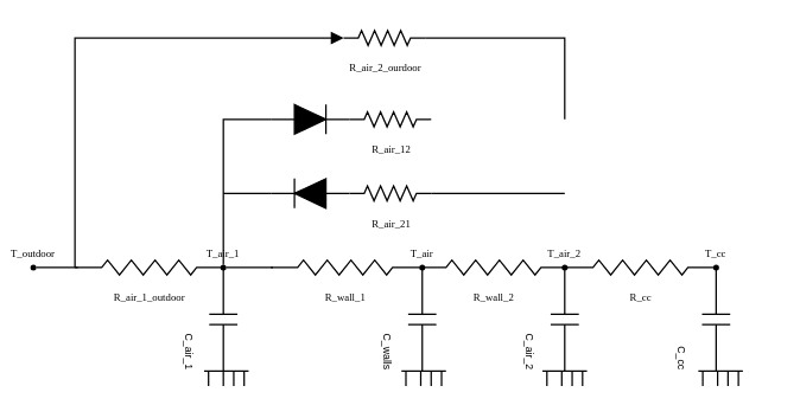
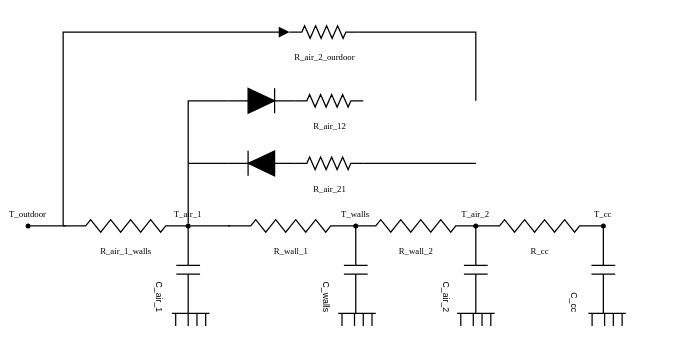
  <mxCell id="0" />
  <mxCell id="1" parent="0" />
  <mxCell id="2" value="" style="group" vertex="1" connectable="0" parent="1"><mxGeometry x="20" y="20" width="480" height="240" as="geometry" /></mxCell>
  <mxCell id="3" value="" style="group" vertex="1" connectable="0" parent="2"><mxGeometry y="150" width="182" height="90" as="geometry" /></mxCell>
  <mxCell id="4" value="&lt;font style=&quot;font-size: 7px&quot;&gt;T_air_1&lt;/font&gt;" style="ellipse;whiteSpace=wrap;html=1;rounded=1;shadow=0;comic=0;labelBackgroundColor=none;strokeColor=none;strokeWidth=2;fillColor=#000000;fontFamily=Verdana;fontSize=12;align=center;labelPosition=center;verticalLabelPosition=top;verticalAlign=bottom;" parent="3" vertex="1"><mxGeometry x="128" y="8" width="4" height="4" as="geometry" /></mxCell>
  <mxCell id="5" style="edgeStyle=orthogonalEdgeStyle;rounded=0;html=1;labelBackgroundColor=none;startArrow=none;startFill=0;startSize=5;endArrow=none;endFill=0;endSize=5;jettySize=auto;orthogonalLoop=1;strokeWidth=1;fontFamily=Verdana;fontSize=12;entryX=0;entryY=0.5;entryDx=0;entryDy=0;entryPerimeter=0;" edge="1" parent="3" source="6"><mxGeometry relative="1" as="geometry"><mxPoint y="10" as="sourcePoint" /><mxPoint x="32" y="10" as="targetPoint" /></mxGeometry></mxCell>
  <mxCell id="6" value="&lt;font style=&quot;font-size: 7px&quot;&gt;T_outdoor&lt;/font&gt;" style="ellipse;whiteSpace=wrap;html=1;rounded=1;shadow=0;comic=0;labelBackgroundColor=none;strokeColor=none;strokeWidth=2;fillColor=#000000;fontFamily=Verdana;fontSize=12;align=center;labelPosition=center;verticalLabelPosition=top;verticalAlign=bottom;" vertex="1" parent="3"><mxGeometry y="8" width="4" height="4" as="geometry" /></mxCell>
  <mxCell id="7" style="edgeStyle=orthogonalEdgeStyle;rounded=0;html=1;labelBackgroundColor=none;startArrow=none;startFill=0;startSize=5;endArrow=none;endFill=0;endSize=5;jettySize=auto;orthogonalLoop=1;strokeWidth=1;fontFamily=Verdana;fontSize=12;entryX=0;entryY=0.5;entryDx=0;entryDy=0;entryPerimeter=0;" edge="1" parent="3" target="6"><mxGeometry relative="1" as="geometry"><mxPoint y="10.0" as="sourcePoint" /><mxPoint x="32" y="10.0" as="targetPoint" /></mxGeometry></mxCell>
  <mxCell id="8" value="&lt;font style=&quot;font-size: 7px ; line-height: 80%&quot;&gt;C_air_1&lt;/font&gt;" style="pointerEvents=1;verticalLabelPosition=bottom;shadow=0;dashed=0;align=right;html=1;verticalAlign=top;shape=mxgraph.electrical.capacitors.capacitor_1;rotation=90;fontSize=10;strokeWidth=1;" vertex="1" parent="3"><mxGeometry x="95" y="35.5" width="70" height="19" as="geometry" /></mxCell>
  <mxCell id="9" value="" style="group" vertex="1" connectable="0" parent="3"><mxGeometry x="117" y="80" width="30" height="10" as="geometry" /></mxCell>
  <mxCell id="10" value="" style="endArrow=none;html=1;fontSize=10;" edge="1" parent="9"><mxGeometry width="50" height="50" relative="1" as="geometry"><mxPoint as="sourcePoint" /><mxPoint x="30" as="targetPoint" /></mxGeometry></mxCell>
  <mxCell id="11" value="" style="endArrow=none;html=1;fontSize=10;" edge="1" parent="9"><mxGeometry width="50" height="50" relative="1" as="geometry"><mxPoint x="13" y="10" as="sourcePoint" /><mxPoint x="13" as="targetPoint" /></mxGeometry></mxCell>
  <mxCell id="12" value="" style="endArrow=none;html=1;fontSize=10;" edge="1" parent="9"><mxGeometry width="50" height="50" relative="1" as="geometry"><mxPoint x="20" y="10" as="sourcePoint" /><mxPoint x="20" as="targetPoint" /></mxGeometry></mxCell>
  <mxCell id="13" value="" style="endArrow=none;html=1;fontSize=10;" edge="1" parent="9"><mxGeometry width="50" height="50" relative="1" as="geometry"><mxPoint x="27" y="10" as="sourcePoint" /><mxPoint x="27" as="targetPoint" /></mxGeometry></mxCell>
  <mxCell id="14" value="" style="endArrow=none;html=1;fontSize=10;endSize=6;" edge="1" parent="9"><mxGeometry width="50" height="50" relative="1" as="geometry"><mxPoint x="3" y="10" as="sourcePoint" /><mxPoint x="3" as="targetPoint" /></mxGeometry></mxCell>
- <mxCell id="15" value="&lt;font style=&quot;font-size: 7px&quot;&gt;R_air_1_outdoor&lt;/font&gt;" style="verticalLabelPosition=bottom;shadow=0;dashed=0;align=center;html=1;verticalAlign=top;strokeWidth=1;shape=mxgraph.electrical.resistors.resistor_2;rounded=1;comic=0;labelBackgroundColor=none;fontFamily=Verdana;fontSize=12;" vertex="1" parent="3"><mxGeometry x="30" y="5" width="100" height="10" as="geometry" /></mxCell>
+ <mxCell id="15" value="&lt;font style=&quot;font-size: 7px&quot;&gt;R_air_1_walls&lt;/font&gt;" style="verticalLabelPosition=bottom;shadow=0;dashed=0;align=center;html=1;verticalAlign=top;strokeWidth=1;shape=mxgraph.electrical.resistors.resistor_2;rounded=1;comic=0;labelBackgroundColor=none;fontFamily=Verdana;fontSize=12;" vertex="1" parent="3"><mxGeometry x="30" y="5" width="100" height="10" as="geometry" /></mxCell>
  <mxCell id="16" value="&lt;font style=&quot;font-size: 7px&quot;&gt;R_wall_1&lt;/font&gt;" style="verticalLabelPosition=bottom;shadow=0;dashed=0;align=center;html=1;verticalAlign=top;strokeWidth=1;shape=mxgraph.electrical.resistors.resistor_2;rounded=1;comic=0;labelBackgroundColor=none;fontFamily=Verdana;fontSize=12;" vertex="1" parent="2"><mxGeometry x="162" y="155" width="100" height="10" as="geometry" /></mxCell>
  <mxCell id="17" style="edgeStyle=orthogonalEdgeStyle;rounded=0;html=1;exitX=1;exitY=0.5;exitPerimeter=0;labelBackgroundColor=none;startArrow=none;startFill=0;startSize=5;endArrow=none;endFill=0;endSize=5;jettySize=auto;orthogonalLoop=1;strokeWidth=1;fontFamily=Verdana;fontSize=12;entryX=0.014;entryY=0.5;entryDx=0;entryDy=0;entryPerimeter=0;" parent="2" target="16" edge="1"><mxGeometry relative="1" as="geometry"><mxPoint x="132" y="160" as="sourcePoint" /><mxPoint x="160" y="160" as="targetPoint" /><Array as="points" /></mxGeometry></mxCell>
- <mxCell id="18" value="&lt;font style=&quot;font-size: 7px&quot;&gt;T_air&lt;/font&gt;" style="ellipse;whiteSpace=wrap;html=1;rounded=1;shadow=0;comic=0;labelBackgroundColor=none;strokeColor=none;strokeWidth=2;fillColor=#000000;fontFamily=Verdana;fontSize=12;align=center;labelPosition=center;verticalLabelPosition=top;verticalAlign=bottom;" vertex="1" parent="2"><mxGeometry x="262" y="158" width="4" height="4" as="geometry" /></mxCell>
+ <mxCell id="18" value="&lt;font style=&quot;font-size: 7px&quot;&gt;T_walls&lt;/font&gt;" style="ellipse;whiteSpace=wrap;html=1;rounded=1;shadow=0;comic=0;labelBackgroundColor=none;strokeColor=none;strokeWidth=2;fillColor=#000000;fontFamily=Verdana;fontSize=12;align=center;labelPosition=center;verticalLabelPosition=top;verticalAlign=bottom;" vertex="1" parent="2"><mxGeometry x="262" y="158" width="4" height="4" as="geometry" /></mxCell>
  <mxCell id="19" value="&lt;font style=&quot;font-size: 7px&quot;&gt;T_air_2&lt;/font&gt;" style="ellipse;whiteSpace=wrap;html=1;rounded=1;shadow=0;comic=0;labelBackgroundColor=none;strokeColor=none;strokeWidth=2;fillColor=#000000;fontFamily=Verdana;fontSize=12;align=center;labelPosition=center;verticalLabelPosition=top;verticalAlign=bottom;" vertex="1" parent="2"><mxGeometry x="358" y="158" width="4" height="4" as="geometry" /></mxCell>
  <mxCell id="20" value="&lt;font style=&quot;font-size: 7px&quot;&gt;C_walls&lt;/font&gt;" style="pointerEvents=1;verticalLabelPosition=bottom;shadow=0;dashed=0;align=right;html=1;verticalAlign=top;shape=mxgraph.electrical.capacitors.capacitor_1;rotation=90;fontSize=10;strokeWidth=1;" vertex="1" parent="2"><mxGeometry x="229" y="185.5" width="70" height="19" as="geometry" /></mxCell>
  <mxCell id="21" value="" style="group" vertex="1" connectable="0" parent="2"><mxGeometry x="250" y="230" width="30" height="10" as="geometry" /></mxCell>
  <mxCell id="22" value="" style="endArrow=none;html=1;fontSize=10;" edge="1" parent="21"><mxGeometry width="50" height="50" relative="1" as="geometry"><mxPoint as="sourcePoint" /><mxPoint x="30" as="targetPoint" /></mxGeometry></mxCell>
  <mxCell id="23" value="" style="endArrow=none;html=1;fontSize=10;" edge="1" parent="21"><mxGeometry width="50" height="50" relative="1" as="geometry"><mxPoint x="13" y="10" as="sourcePoint" /><mxPoint x="13" as="targetPoint" /></mxGeometry></mxCell>
  <mxCell id="24" value="" style="endArrow=none;html=1;fontSize=10;" edge="1" parent="21"><mxGeometry width="50" height="50" relative="1" as="geometry"><mxPoint x="20" y="10" as="sourcePoint" /><mxPoint x="20" as="targetPoint" /></mxGeometry></mxCell>
  <mxCell id="25" value="" style="endArrow=none;html=1;fontSize=10;" edge="1" parent="21"><mxGeometry width="50" height="50" relative="1" as="geometry"><mxPoint x="27" y="10" as="sourcePoint" /><mxPoint x="27" as="targetPoint" /></mxGeometry></mxCell>
  <mxCell id="26" value="" style="endArrow=none;html=1;fontSize=10;endSize=6;" edge="1" parent="21"><mxGeometry width="50" height="50" relative="1" as="geometry"><mxPoint x="3" y="10" as="sourcePoint" /><mxPoint x="3" as="targetPoint" /></mxGeometry></mxCell>
  <mxCell id="27" value="&lt;font style=&quot;font-size: 7px&quot;&gt;R_wall_2&lt;/font&gt;" style="verticalLabelPosition=bottom;shadow=0;dashed=0;align=center;html=1;verticalAlign=top;strokeWidth=1;shape=mxgraph.electrical.resistors.resistor_2;rounded=1;comic=0;labelBackgroundColor=none;fontFamily=Verdana;fontSize=12;" vertex="1" parent="2"><mxGeometry x="262" y="155" width="100" height="10" as="geometry" /></mxCell>
  <mxCell id="28" value="&lt;font style=&quot;font-size: 7px&quot;&gt;C_air_2&lt;/font&gt;" style="pointerEvents=1;verticalLabelPosition=bottom;shadow=0;dashed=0;align=right;html=1;verticalAlign=top;shape=mxgraph.electrical.capacitors.capacitor_1;rotation=90;fontSize=10;strokeWidth=1;" vertex="1" parent="2"><mxGeometry x="325" y="185.5" width="70" height="19" as="geometry" /></mxCell>
  <mxCell id="29" value="" style="group" vertex="1" connectable="0" parent="2"><mxGeometry x="345" y="230" width="30" height="10" as="geometry" /></mxCell>
  <mxCell id="30" value="" style="endArrow=none;html=1;fontSize=10;" edge="1" parent="29"><mxGeometry width="50" height="50" relative="1" as="geometry"><mxPoint as="sourcePoint" /><mxPoint x="30" as="targetPoint" /></mxGeometry></mxCell>
  <mxCell id="31" value="" style="endArrow=none;html=1;fontSize=10;" edge="1" parent="29"><mxGeometry width="50" height="50" relative="1" as="geometry"><mxPoint x="13" y="10" as="sourcePoint" /><mxPoint x="13" as="targetPoint" /></mxGeometry></mxCell>
  <mxCell id="32" value="" style="endArrow=none;html=1;fontSize=10;" edge="1" parent="29"><mxGeometry width="50" height="50" relative="1" as="geometry"><mxPoint x="20" y="10" as="sourcePoint" /><mxPoint x="20" as="targetPoint" /></mxGeometry></mxCell>
  <mxCell id="33" value="" style="endArrow=none;html=1;fontSize=10;" edge="1" parent="29"><mxGeometry width="50" height="50" relative="1" as="geometry"><mxPoint x="27" y="10" as="sourcePoint" /><mxPoint x="27" as="targetPoint" /></mxGeometry></mxCell>
  <mxCell id="34" value="" style="endArrow=none;html=1;fontSize=10;endSize=6;" edge="1" parent="29"><mxGeometry width="50" height="50" relative="1" as="geometry"><mxPoint x="3" y="10" as="sourcePoint" /><mxPoint x="3" as="targetPoint" /></mxGeometry></mxCell>
  <mxCell id="35" value="&lt;font style=&quot;font-size: 7px&quot;&gt;R_cc&lt;/font&gt;" style="verticalLabelPosition=bottom;shadow=0;dashed=0;align=center;html=1;verticalAlign=top;strokeWidth=1;shape=mxgraph.electrical.resistors.resistor_2;rounded=1;comic=0;labelBackgroundColor=none;fontFamily=Verdana;fontSize=12;" vertex="1" parent="2"><mxGeometry x="361" y="155" width="100" height="10" as="geometry" /></mxCell>
  <mxCell id="36" value="&lt;font style=&quot;font-size: 7px&quot;&gt;C_cc&lt;/font&gt;" style="pointerEvents=1;verticalLabelPosition=bottom;shadow=0;dashed=0;align=right;html=1;verticalAlign=top;shape=mxgraph.electrical.capacitors.capacitor_1;rotation=90;fontSize=10;strokeWidth=1;" vertex="1" parent="2"><mxGeometry x="427" y="185.5" width="70" height="19" as="geometry" /></mxCell>
  <mxCell id="37" value="" style="group" vertex="1" connectable="0" parent="2"><mxGeometry x="450" y="230" width="30" height="10" as="geometry" /></mxCell>
  <mxCell id="38" value="" style="endArrow=none;html=1;fontSize=10;" edge="1" parent="37"><mxGeometry width="50" height="50" relative="1" as="geometry"><mxPoint as="sourcePoint" /><mxPoint x="30" as="targetPoint" /></mxGeometry></mxCell>
  <mxCell id="39" value="" style="endArrow=none;html=1;fontSize=10;" edge="1" parent="37"><mxGeometry width="50" height="50" relative="1" as="geometry"><mxPoint x="13" y="10" as="sourcePoint" /><mxPoint x="13" as="targetPoint" /></mxGeometry></mxCell>
  <mxCell id="40" value="" style="endArrow=none;html=1;fontSize=10;" edge="1" parent="37"><mxGeometry width="50" height="50" relative="1" as="geometry"><mxPoint x="20" y="10" as="sourcePoint" /><mxPoint x="20" as="targetPoint" /></mxGeometry></mxCell>
  <mxCell id="41" value="" style="endArrow=none;html=1;fontSize=10;" edge="1" parent="37"><mxGeometry width="50" height="50" relative="1" as="geometry"><mxPoint x="27" y="10" as="sourcePoint" /><mxPoint x="27" as="targetPoint" /></mxGeometry></mxCell>
  <mxCell id="42" value="" style="endArrow=none;html=1;fontSize=10;endSize=6;" edge="1" parent="37"><mxGeometry width="50" height="50" relative="1" as="geometry"><mxPoint x="3" y="10" as="sourcePoint" /><mxPoint x="3" as="targetPoint" /></mxGeometry></mxCell>
  <mxCell id="43" value="" style="pointerEvents=1;fillColor=strokeColor;verticalLabelPosition=bottom;shadow=0;dashed=0;align=center;html=1;verticalAlign=top;shape=mxgraph.electrical.diodes.diode;strokeWidth=1;fontSize=10;" vertex="1" parent="2"><mxGeometry x="162" y="50" width="53" height="20" as="geometry" /></mxCell>
  <mxCell id="44" value="&lt;span style=&quot;font-size: 7px&quot;&gt;T_cc&lt;/span&gt;" style="ellipse;whiteSpace=wrap;html=1;rounded=1;shadow=0;comic=0;labelBackgroundColor=none;strokeColor=none;strokeWidth=2;fillColor=#000000;fontFamily=Verdana;fontSize=12;align=center;labelPosition=center;verticalLabelPosition=top;verticalAlign=bottom;" vertex="1" parent="2"><mxGeometry x="460" y="158" width="4" height="4" as="geometry" /></mxCell>
  <mxCell id="45" value="&lt;font style=&quot;font-size: 7px&quot;&gt;R_air_12&lt;/font&gt;" style="verticalLabelPosition=bottom;shadow=0;dashed=0;align=center;html=1;verticalAlign=top;strokeWidth=1;shape=mxgraph.electrical.resistors.resistor_2;rounded=1;comic=0;labelBackgroundColor=none;fontFamily=Verdana;fontSize=12;" vertex="1" parent="2"><mxGeometry x="215" y="55" width="55" height="10" as="geometry" /></mxCell>
  <mxCell id="46" value="" style="pointerEvents=1;fillColor=strokeColor;verticalLabelPosition=bottom;shadow=0;dashed=0;align=center;html=1;verticalAlign=top;shape=mxgraph.electrical.diodes.diode;strokeWidth=1;fontSize=10;rotation=-180;" vertex="1" parent="2"><mxGeometry x="162" y="100" width="53" height="20" as="geometry" /></mxCell>
  <mxCell id="47" value="&lt;font style=&quot;font-size: 7px&quot;&gt;R_air_21&lt;/font&gt;" style="verticalLabelPosition=bottom;shadow=0;dashed=0;align=center;html=1;verticalAlign=top;strokeWidth=1;shape=mxgraph.electrical.resistors.resistor_2;rounded=1;comic=0;labelBackgroundColor=none;fontFamily=Verdana;fontSize=12;" vertex="1" parent="2"><mxGeometry x="215" y="105" width="55" height="10" as="geometry" /></mxCell>
  <mxCell id="48" value="" style="endArrow=none;html=1;fontSize=10;rounded=0;edgeStyle=orthogonalEdgeStyle;entryX=0;entryY=0.5;entryDx=0;entryDy=0;entryPerimeter=0;exitX=0.5;exitY=0;exitDx=0;exitDy=0;" edge="1" parent="2" source="4" target="43"><mxGeometry width="50" height="50" relative="1" as="geometry"><mxPoint x="130" y="110" as="sourcePoint" /><mxPoint x="170" y="90" as="targetPoint" /><Array as="points"><mxPoint x="130" y="158" /><mxPoint x="130" y="60" /></Array></mxGeometry></mxCell>
  <mxCell id="49" value="" style="line;strokeWidth=1;html=1;fontSize=10;" vertex="1" parent="2"><mxGeometry x="270" y="105" width="90" height="10" as="geometry" /></mxCell>
  <mxCell id="50" value="" style="line;strokeWidth=1;html=1;fontSize=10;" vertex="1" parent="2"><mxGeometry x="130" y="105" width="32" height="10" as="geometry" /></mxCell>
  <mxCell id="51" value="&lt;font style=&quot;font-size: 7px&quot;&gt;R_air_2_ourdoor&lt;/font&gt;" style="verticalLabelPosition=bottom;shadow=0;dashed=0;align=center;html=1;verticalAlign=top;strokeWidth=1;shape=mxgraph.electrical.resistors.resistor_2;rounded=1;comic=0;labelBackgroundColor=none;fontFamily=Verdana;fontSize=12;" vertex="1" parent="2"><mxGeometry x="211" width="55" height="10" as="geometry" /></mxCell>
  <mxCell id="52" value="" style="endArrow=block;html=1;fontSize=10;edgeStyle=orthogonalEdgeStyle;rounded=0;entryX=0;entryY=0.5;entryDx=0;entryDy=0;entryPerimeter=0;exitX=0;exitY=0.5;exitDx=0;exitDy=0;exitPerimeter=0;" edge="1" parent="2" source="15" target="51"><mxGeometry width="50" height="50" relative="1" as="geometry"><mxPoint x="270" y="100" as="sourcePoint" /><mxPoint x="320" y="50" as="targetPoint" /><Array as="points"><mxPoint x="30" y="5" /></Array></mxGeometry></mxCell>
  <mxCell id="53" value="" style="endArrow=none;html=1;fontSize=10;rounded=0;edgeStyle=orthogonalEdgeStyle;entryX=1;entryY=0.5;entryDx=0;entryDy=0;entryPerimeter=0;" edge="1" parent="2" target="51"><mxGeometry width="50" height="50" relative="1" as="geometry"><mxPoint x="360" y="60" as="sourcePoint" /><mxPoint x="260" y="110" as="targetPoint" /><Array as="points"><mxPoint x="360" y="5" /></Array></mxGeometry></mxCell>
